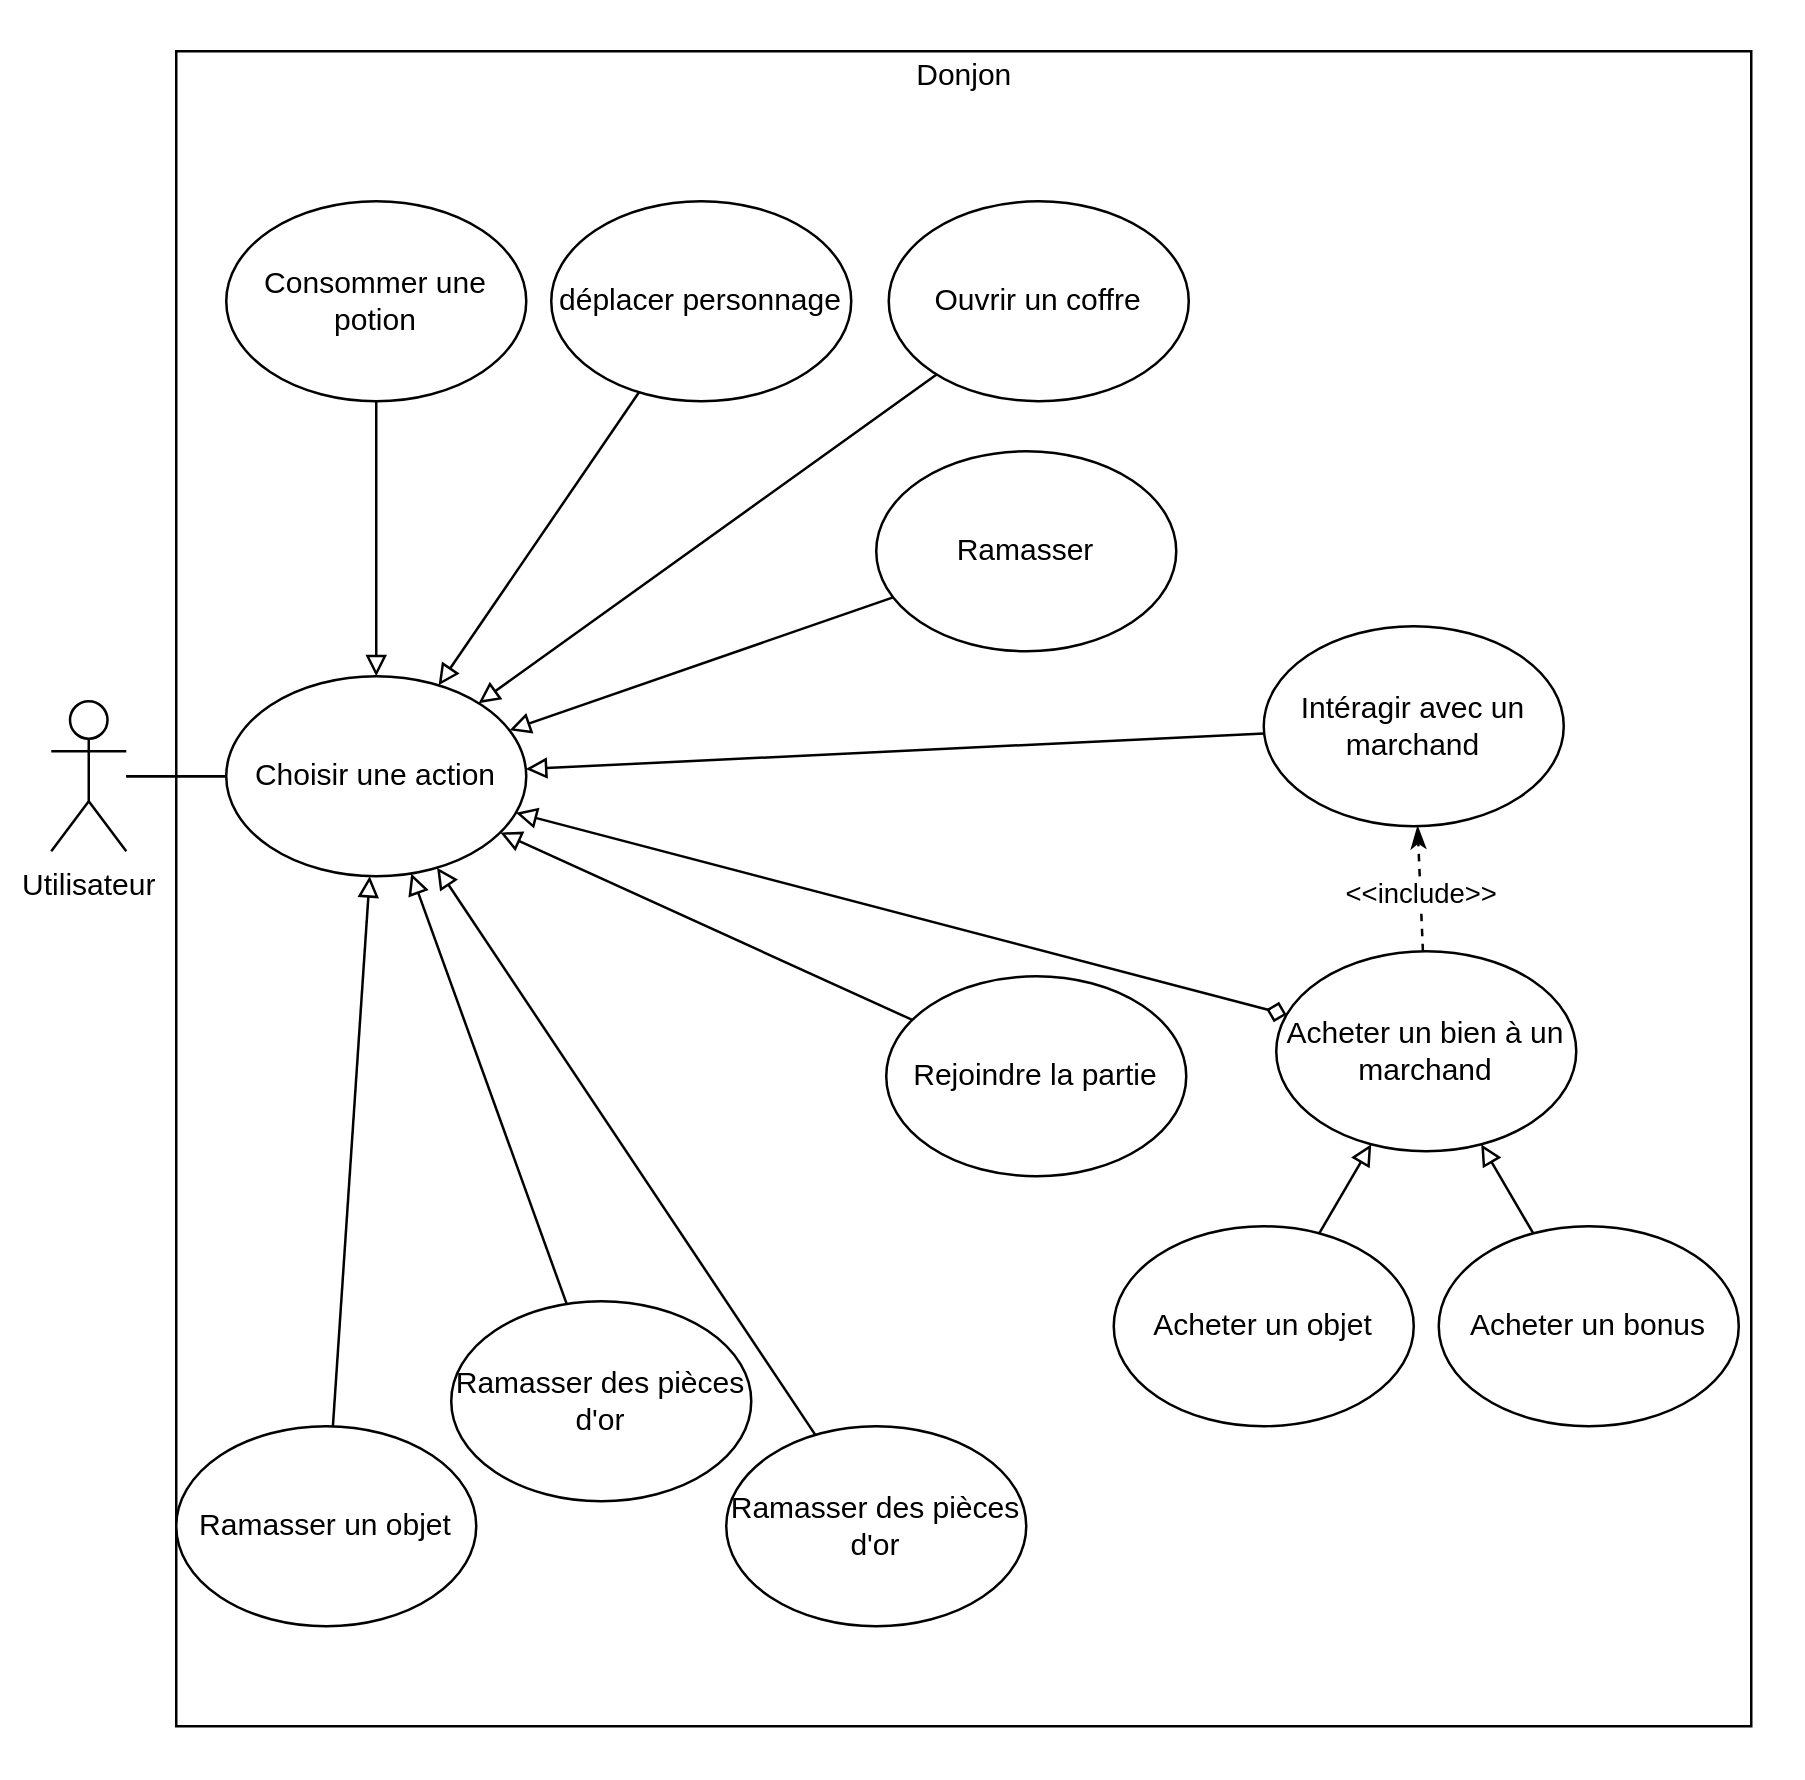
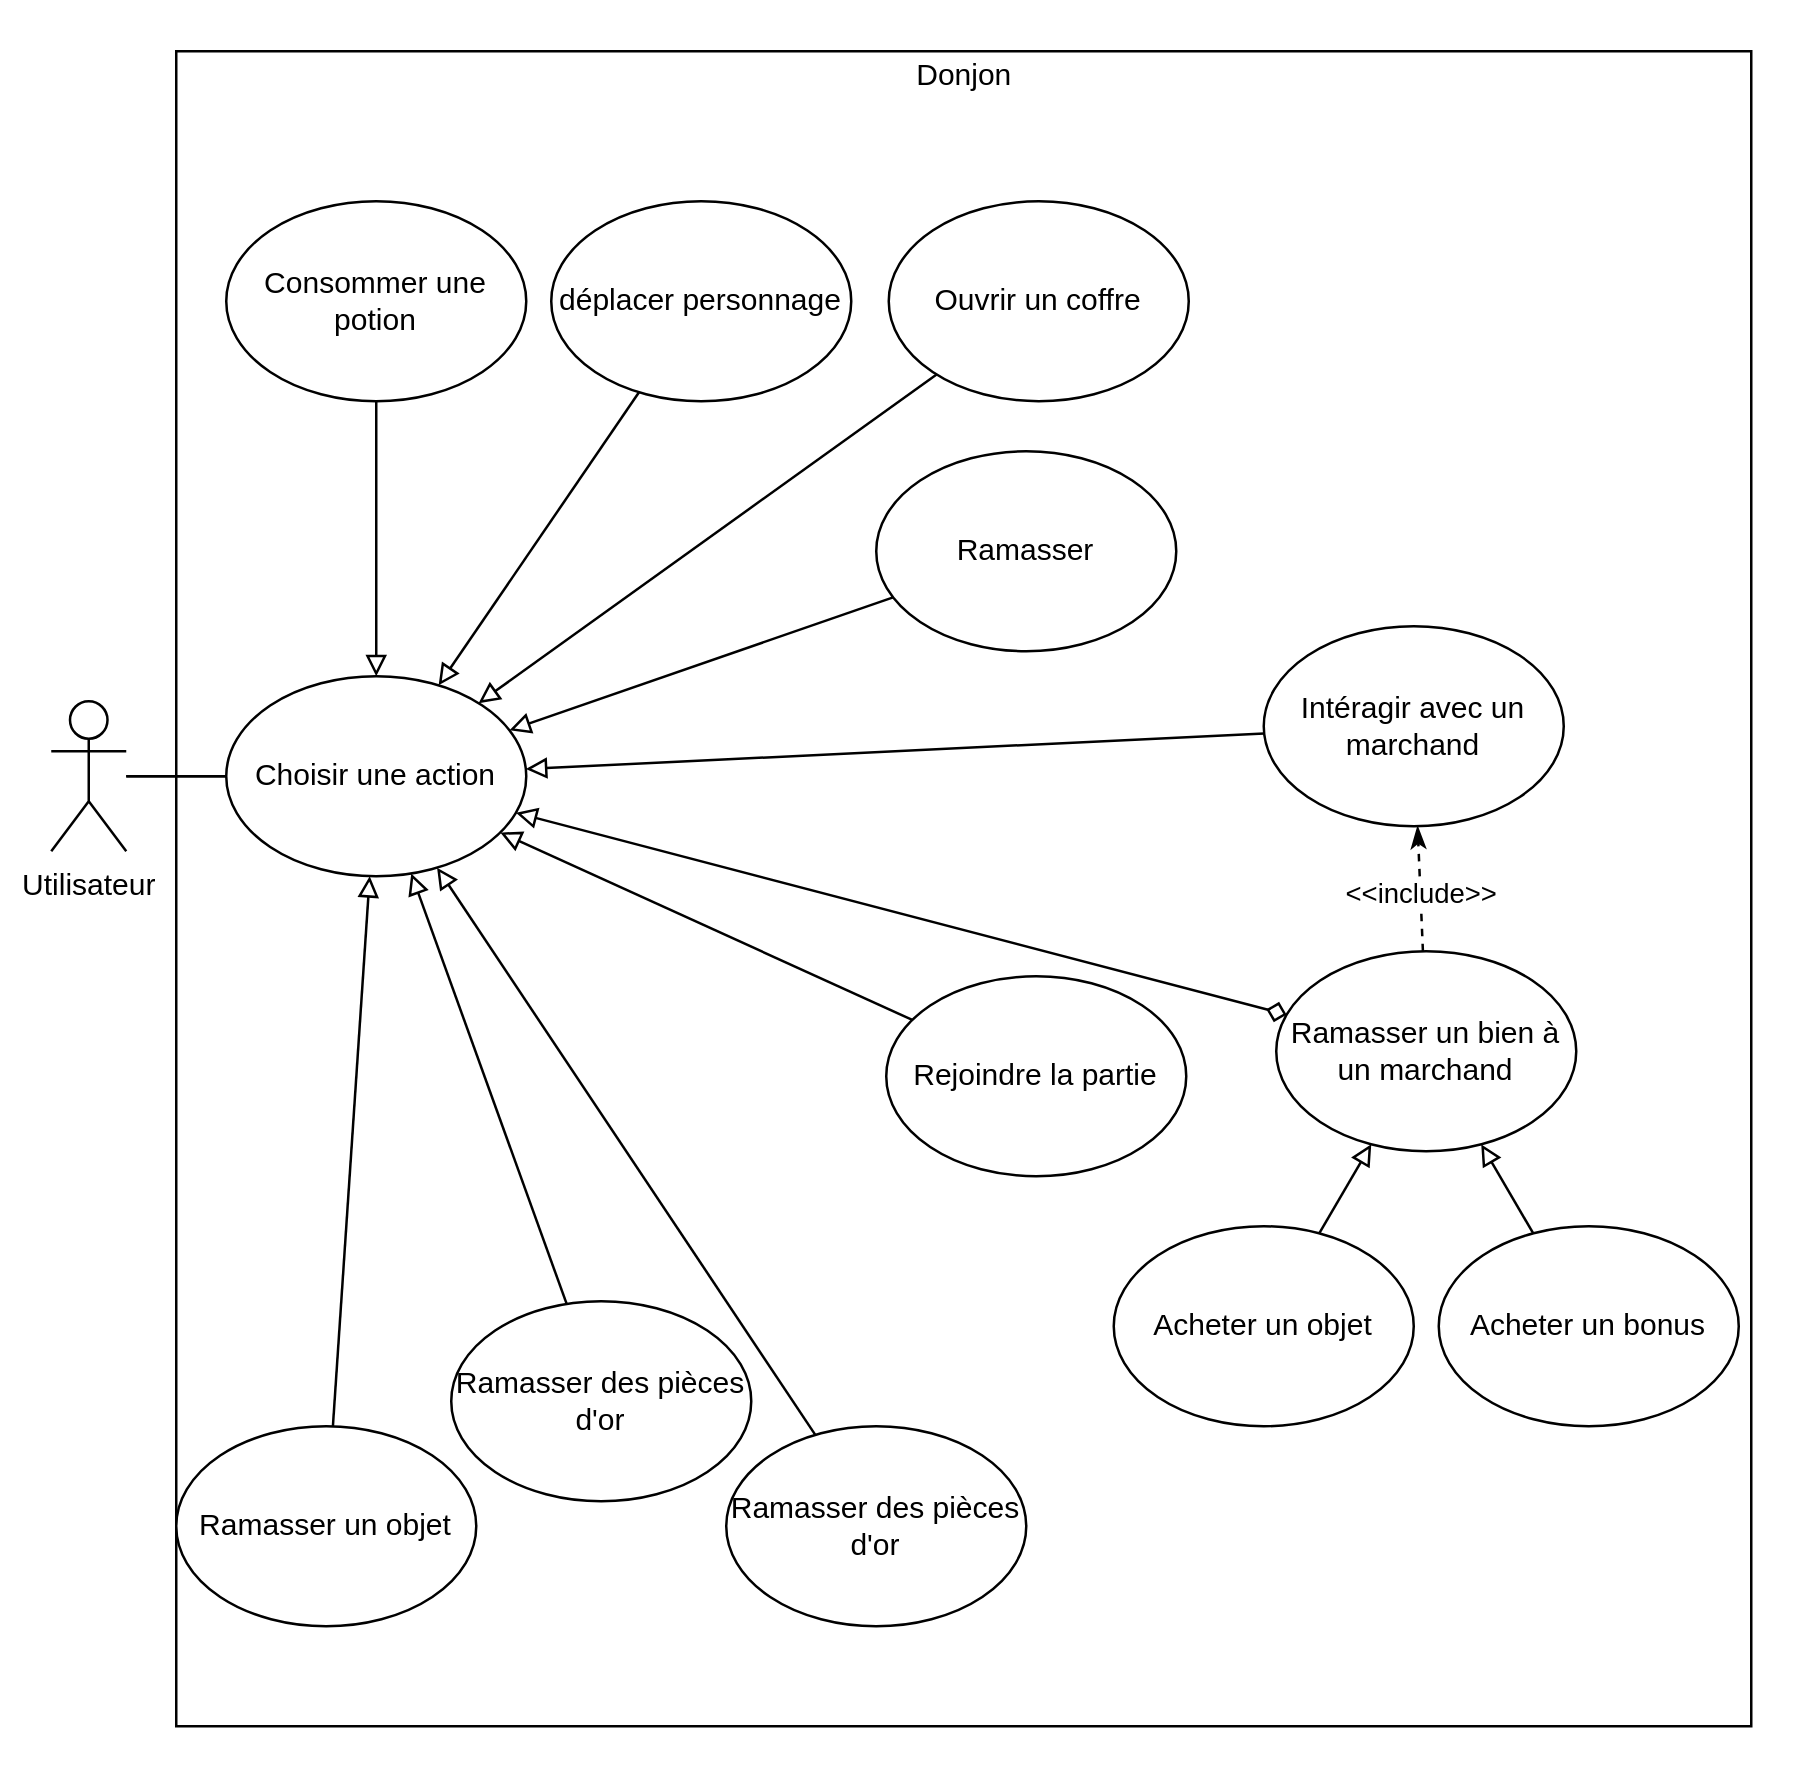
  <mxCell id="0" />
  <mxCell id="1" parent="0" />
  <mxCell id="2" value="" style="rounded=0;whiteSpace=wrap;html=1;" parent="1" vertex="1"><mxGeometry x="70" y="20" width="630" height="670" as="geometry" /></mxCell>
  <mxCell id="3" value="déplacer personnage" style="ellipse;whiteSpace=wrap;html=1;" parent="1" vertex="1"><mxGeometry x="220" y="80" width="120" height="80" as="geometry" /></mxCell>
  <mxCell id="4" value="Donjon" style="text;html=1;align=center;verticalAlign=middle;resizable=0;points=[];autosize=1;" parent="1" vertex="1"><mxGeometry x="360" y="20" width="50" height="20" as="geometry" /></mxCell>
  <mxCell id="5" style="edgeStyle=none;rounded=0;orthogonalLoop=1;jettySize=auto;html=1;endArrow=none;endFill=0;" parent="1" source="6" target="28" edge="1"><mxGeometry relative="1" as="geometry" /></mxCell>
  <mxCell id="6" value="Utilisateur" style="shape=umlActor;verticalLabelPosition=bottom;verticalAlign=top;html=1;outlineConnect=0;" parent="1" vertex="1"><mxGeometry x="20" y="280" width="30" height="60" as="geometry" /></mxCell>
  <mxCell id="7" value="Ramasser" style="ellipse;whiteSpace=wrap;html=1;" parent="1" vertex="1"><mxGeometry x="350" y="180" width="120" height="80" as="geometry" /></mxCell>
  <mxCell id="8" value="Ramasser un objet" style="ellipse;whiteSpace=wrap;html=1;" parent="1" vertex="1"><mxGeometry x="70" y="570" width="120" height="80" as="geometry" /></mxCell>
  <mxCell id="9" value="Intéragir avec un marchand" style="ellipse;whiteSpace=wrap;html=1;" parent="1" vertex="1"><mxGeometry x="505" y="250" width="120" height="80" as="geometry" /></mxCell>
  <mxCell id="10" value="&amp;lt;&amp;lt;include&amp;gt;&amp;gt;" style="edgeStyle=none;rounded=0;orthogonalLoop=1;jettySize=auto;html=1;endArrow=classicThin;endFill=1;dashed=1;" parent="1" source="11" target="9" edge="1"><mxGeometry x="-0.067" relative="1" as="geometry"><mxPoint x="515" y="320" as="targetPoint" /><mxPoint as="offset" /></mxGeometry></mxCell>
- <mxCell id="11" value="Acheter un bien à un marchand" style="ellipse;whiteSpace=wrap;html=1;" parent="1" vertex="1"><mxGeometry x="510" y="380" width="120" height="80" as="geometry" /></mxCell>
+ <mxCell id="11" value="Ramasser un bien à un marchand" style="ellipse;whiteSpace=wrap;html=1;" parent="1" vertex="1"><mxGeometry x="510" y="380" width="120" height="80" as="geometry" /></mxCell>
  <mxCell id="12" style="rounded=0;orthogonalLoop=1;jettySize=auto;html=1;endArrow=block;endFill=0;" parent="1" source="13" target="11" edge="1"><mxGeometry relative="1" as="geometry" /></mxCell>
  <mxCell id="13" value="Acheter un objet" style="ellipse;whiteSpace=wrap;html=1;" parent="1" vertex="1"><mxGeometry x="445" y="490" width="120" height="80" as="geometry" /></mxCell>
  <mxCell id="14" style="edgeStyle=none;rounded=0;orthogonalLoop=1;jettySize=auto;html=1;endArrow=block;endFill=0;" parent="1" source="15" target="11" edge="1"><mxGeometry relative="1" as="geometry" /></mxCell>
  <mxCell id="15" value="Acheter un bonus" style="ellipse;whiteSpace=wrap;html=1;" parent="1" vertex="1"><mxGeometry x="575" y="490" width="120" height="80" as="geometry" /></mxCell>
  <mxCell id="16" value="Ramasser des pièces d'or" style="ellipse;whiteSpace=wrap;html=1;" parent="1" vertex="1"><mxGeometry x="290" y="570" width="120" height="80" as="geometry" /></mxCell>
  <mxCell id="17" value="Ouvrir un coffre" style="ellipse;whiteSpace=wrap;html=1;" parent="1" vertex="1"><mxGeometry x="355" y="80" width="120" height="80" as="geometry" /></mxCell>
  <mxCell id="18" value="Consommer une potion" style="ellipse;whiteSpace=wrap;html=1;" parent="1" vertex="1"><mxGeometry x="90" y="80" width="120" height="80" as="geometry" /></mxCell>
  <mxCell id="19" style="edgeStyle=none;rounded=0;orthogonalLoop=1;jettySize=auto;html=1;endArrow=none;endFill=0;startArrow=block;startFill=0;" parent="1" source="28" target="18" edge="1"><mxGeometry relative="1" as="geometry" /></mxCell>
  <mxCell id="20" style="edgeStyle=none;rounded=0;orthogonalLoop=1;jettySize=auto;html=1;startArrow=block;startFill=0;endArrow=none;endFill=0;" parent="1" source="28" target="3" edge="1"><mxGeometry relative="1" as="geometry" /></mxCell>
  <mxCell id="21" style="edgeStyle=none;rounded=0;orthogonalLoop=1;jettySize=auto;html=1;startArrow=block;startFill=0;endArrow=none;endFill=0;" parent="1" source="28" target="7" edge="1"><mxGeometry relative="1" as="geometry" /></mxCell>
  <mxCell id="22" style="edgeStyle=none;rounded=0;orthogonalLoop=1;jettySize=auto;html=1;startArrow=block;startFill=0;endArrow=none;endFill=0;" parent="1" source="28" target="17" edge="1"><mxGeometry relative="1" as="geometry" /></mxCell>
  <mxCell id="23" style="edgeStyle=none;rounded=0;orthogonalLoop=1;jettySize=auto;html=1;startArrow=block;startFill=0;endArrow=none;endFill=0;" parent="1" source="28" target="9" edge="1"><mxGeometry relative="1" as="geometry" /></mxCell>
  <mxCell id="24" style="edgeStyle=none;rounded=0;orthogonalLoop=1;jettySize=auto;html=1;startArrow=block;startFill=0;endArrow=diamond;endFill=0;" parent="1" source="28" target="11" edge="1"><mxGeometry relative="1" as="geometry" /></mxCell>
  <mxCell id="25" style="edgeStyle=none;rounded=0;orthogonalLoop=1;jettySize=auto;html=1;startArrow=block;startFill=0;endArrow=none;endFill=0;" parent="1" source="28" target="16" edge="1"><mxGeometry relative="1" as="geometry" /></mxCell>
  <mxCell id="26" style="edgeStyle=none;rounded=0;orthogonalLoop=1;jettySize=auto;html=1;startArrow=block;startFill=0;endArrow=none;endFill=0;" parent="1" source="28" target="8" edge="1"><mxGeometry relative="1" as="geometry" /></mxCell>
  <mxCell id="27" style="edgeStyle=none;rounded=0;orthogonalLoop=1;jettySize=auto;html=1;startArrow=block;startFill=0;endArrow=none;endFill=0;" parent="1" source="28" target="30" edge="1"><mxGeometry relative="1" as="geometry" /></mxCell>
  <mxCell id="28" value="Choisir une action" style="ellipse;whiteSpace=wrap;html=1;" parent="1" vertex="1"><mxGeometry x="90" y="270" width="120" height="80" as="geometry" /></mxCell>
  <mxCell id="29" style="edgeStyle=none;rounded=0;orthogonalLoop=1;jettySize=auto;html=1;endArrow=none;endFill=0;" parent="1" source="6" target="28" edge="1"><mxGeometry relative="1" as="geometry"><mxPoint x="50" y="310" as="sourcePoint" /><mxPoint x="470" y="310" as="targetPoint" /></mxGeometry></mxCell>
  <mxCell id="30" value="Rejoindre la partie" style="ellipse;whiteSpace=wrap;html=1;" parent="1" vertex="1"><mxGeometry x="354" y="390" width="120" height="80" as="geometry" /></mxCell>
  <mxCell id="31" style="rounded=0;orthogonalLoop=1;jettySize=auto;html=1;endArrow=block;endFill=0;" edge="1" parent="1" source="32" target="28"><mxGeometry relative="1" as="geometry" /></mxCell>
  <mxCell id="32" value="Ramasser des pièces d'or" style="ellipse;whiteSpace=wrap;html=1;" vertex="1" parent="1"><mxGeometry x="180" y="520" width="120" height="80" as="geometry" /></mxCell>
